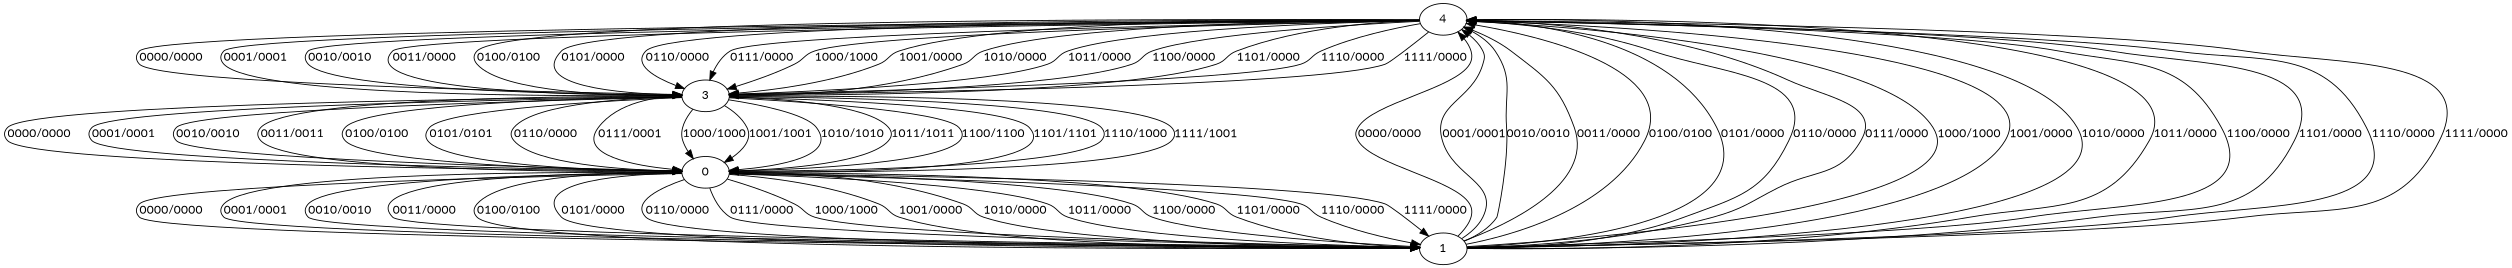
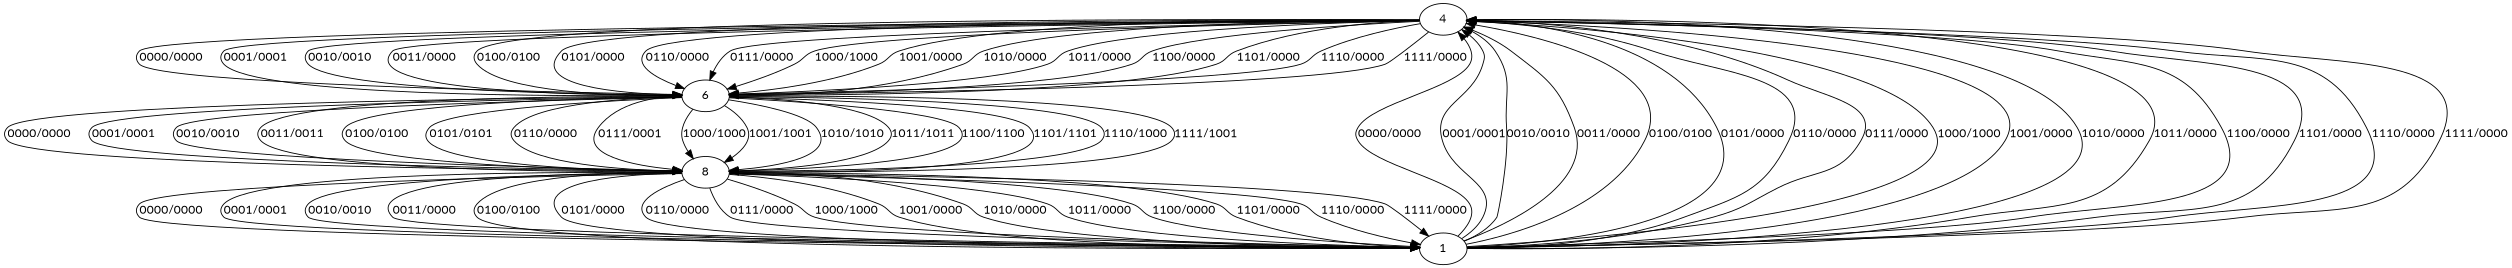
  digraph {
    fontname=Lato
    node [fontname=Lato]
    edge [fontname=Lato]
    n1 [label=4]
-   3
-   0
+   3 [label=6]
+   0 [label=8]
    1
    n1 -> 3 [label="0000/0000"]
    n1 -> 3 [label="0001/0001"]
    n1 -> 3 [label="0010/0010"]
    n1 -> 3 [label="0011/0000"]
    n1 -> 3 [label="0100/0100"]
    n1 -> 3 [label="0101/0000"]
    n1 -> 3 [label="0110/0000"]
    n1 -> 3 [label="0111/0000"]
    n1 -> 3 [label="1000/1000"]
    n1 -> 3 [label="1001/0000"]
    n1 -> 3 [label="1010/0000"]
    n1 -> 3 [label="1011/0000"]
    n1 -> 3 [label="1100/0000"]
    n1 -> 3 [label="1101/0000"]
    n1 -> 3 [label="1110/0000"]
    n1 -> 3 [label="1111/0000"]
    3 -> 0 [label="0000/0000"]
    3 -> 0 [label="0001/0001"]
    3 -> 0 [label="0010/0010"]
    3 -> 0 [label="0011/0011"]
    3 -> 0 [label="0100/0100"]
    3 -> 0 [label="0101/0101"]
    3 -> 0 [label="0110/0000"]
    3 -> 0 [label="0111/0001"]
    3 -> 0 [label="1000/1000"]
    3 -> 0 [label="1001/1001"]
    3 -> 0 [label="1010/1010"]
    3 -> 0 [label="1011/1011"]
    3 -> 0 [label="1100/1100"]
    3 -> 0 [label="1101/1101"]
    3 -> 0 [label="1110/1000"]
    3 -> 0 [label="1111/1001"]
    0 -> 1 [label="0000/0000"]
    0 -> 1 [label="0001/0001"]
    0 -> 1 [label="0010/0010"]
    0 -> 1 [label="0011/0000"]
    0 -> 1 [label="0100/0100"]
    0 -> 1 [label="0101/0000"]
    0 -> 1 [label="0110/0000"]
    0 -> 1 [label="0111/0000"]
    0 -> 1 [label="1000/1000"]
    0 -> 1 [label="1001/0000"]
    0 -> 1 [label="1010/0000"]
    0 -> 1 [label="1011/0000"]
    0 -> 1 [label="1100/0000"]
    0 -> 1 [label="1101/0000"]
    0 -> 1 [label="1110/0000"]
    0 -> 1 [label="1111/0000"]
    1 -> n1 [label="0000/0000"]
    1 -> n1 [label="0001/0001"]
    1 -> n1 [label="0010/0010"]
    1 -> n1 [label="0011/0000"]
    1 -> n1 [label="0100/0100"]
    1 -> n1 [label="0101/0000"]
    1 -> n1 [label="0110/0000"]
    1 -> n1 [label="0111/0000"]
    1 -> n1 [label="1000/1000"]
    1 -> n1 [label="1001/0000"]
    1 -> n1 [label="1010/0000"]
    1 -> n1 [label="1011/0000"]
    1 -> n1 [label="1100/0000"]
    1 -> n1 [label="1101/0000"]
    1 -> n1 [label="1110/0000"]
    1 -> n1 [label="1111/0000"]
  }
